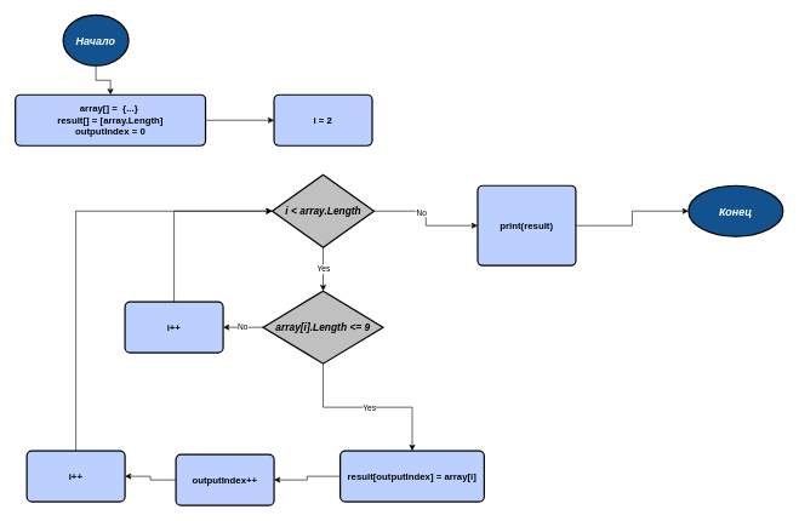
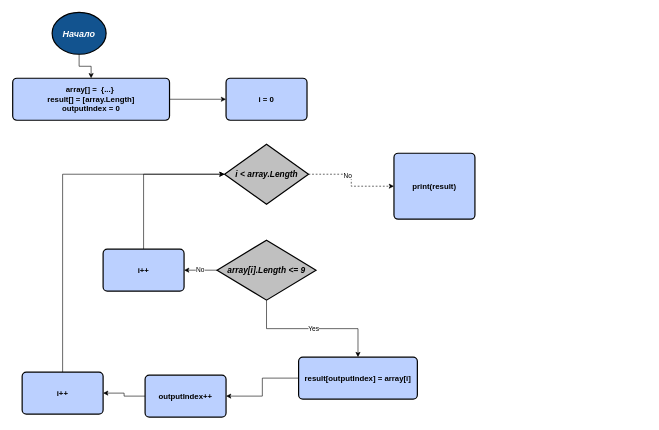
  <mxCell id="0" />
  <mxCell id="1" parent="0" />
  <mxCell id="2" style="edgeStyle=orthogonalEdgeStyle;rounded=0;orthogonalLoop=1;jettySize=auto;html=1;exitX=0.5;exitY=1;exitDx=0;exitDy=0;exitPerimeter=0;entryX=0.5;entryY=0;entryDx=0;entryDy=0;" edge="1" parent="1" source="3" target="5"><mxGeometry relative="1" as="geometry" /></mxCell>
  <mxCell id="3" value="&lt;b style=&quot;font-size: 15px;&quot;&gt;&lt;i style=&quot;font-size: 15px;&quot;&gt;&lt;font style=&quot;font-size: 15px;&quot;&gt;Начало&lt;/font&gt;&lt;/i&gt;&lt;/b&gt;" style="strokeWidth=2;html=1;shape=mxgraph.flowchart.start_1;whiteSpace=wrap;rounded=0;labelBackgroundColor=none;labelBorderColor=none;fontSize=15;fillColor=#12538F;fontColor=#FFFFFF;" vertex="1" parent="1"><mxGeometry x="86" y="20" width="90" height="70" as="geometry" /></mxCell>
  <mxCell id="4" style="edgeStyle=orthogonalEdgeStyle;rounded=0;orthogonalLoop=1;jettySize=auto;html=1;exitX=1;exitY=0.5;exitDx=0;exitDy=0;entryX=0;entryY=0.5;entryDx=0;entryDy=0;" edge="1" parent="1" source="5" target="10"><mxGeometry relative="1" as="geometry" /></mxCell>
  <mxCell id="5" value="array[] =&amp;nbsp; {...}&amp;nbsp;&lt;br&gt;result[] = [array.Length]&lt;br&gt;outputIndex = 0" style="rounded=1;whiteSpace=wrap;html=1;absoluteArcSize=1;arcSize=14;strokeWidth=2;labelBackgroundColor=none;labelBorderColor=none;strokeColor=default;fontSize=13;fontColor=#000000;fillColor=#bbd0ff;fontStyle=1" vertex="1" parent="1"><mxGeometry x="20.25" y="130" width="261.5" height="70" as="geometry" /></mxCell>
- <mxCell id="6" value="Yes" style="edgeStyle=orthogonalEdgeStyle;rounded=0;orthogonalLoop=1;jettySize=auto;html=1;exitX=0.5;exitY=1;exitDx=0;exitDy=0;exitPerimeter=0;entryX=0.5;entryY=0;entryDx=0;entryDy=0;entryPerimeter=0;" edge="1" parent="1" source="9" target="14"><mxGeometry relative="1" as="geometry" /></mxCell>
- <mxCell id="7" style="edgeStyle=orthogonalEdgeStyle;rounded=0;orthogonalLoop=1;jettySize=auto;html=1;exitX=1;exitY=0.5;exitDx=0;exitDy=0;exitPerimeter=0;entryX=0;entryY=0.5;entryDx=0;entryDy=0;" edge="1" parent="1" source="9" target="24"><mxGeometry relative="1" as="geometry" /></mxCell>
+ <mxCell id="7" style="edgeStyle=orthogonalEdgeStyle;rounded=0;orthogonalLoop=1;jettySize=auto;html=1;exitX=1;exitY=0.5;exitDx=0;exitDy=0;exitPerimeter=0;entryX=0;entryY=0.5;entryDx=0;entryDy=0;dashed=1;" edge="1" parent="1" source="9" target="24"><mxGeometry relative="1" as="geometry" /></mxCell>
  <mxCell id="8" value="No" style="edgeLabel;html=1;align=center;verticalAlign=middle;resizable=0;points=[];" vertex="1" connectable="0" parent="7"><mxGeometry x="-0.182" y="-1" relative="1" as="geometry"><mxPoint x="-1" as="offset" /></mxGeometry></mxCell>
  <mxCell id="9" value="i &amp;lt; array.Length" style="strokeWidth=2;html=1;shape=mxgraph.flowchart.decision;whiteSpace=wrap;fillColor=#c0c0c0;fontColor=#000000;fontStyle=3;fontSize=14;" vertex="1" parent="1"><mxGeometry x="373.5" y="240" width="140" height="100" as="geometry" /></mxCell>
- <mxCell id="10" value="i = 2" style="rounded=1;whiteSpace=wrap;html=1;absoluteArcSize=1;arcSize=14;strokeWidth=2;labelBackgroundColor=none;labelBorderColor=none;strokeColor=default;fontSize=13;fontColor=#000000;fillColor=#bbd0ff;fontStyle=1" vertex="1" parent="1"><mxGeometry x="376" y="130" width="135" height="70" as="geometry" /></mxCell>
+ <mxCell id="10" value="i = 0" style="rounded=1;whiteSpace=wrap;html=1;absoluteArcSize=1;arcSize=14;strokeWidth=2;labelBackgroundColor=none;labelBorderColor=none;strokeColor=default;fontSize=13;fontColor=#000000;fillColor=#bbd0ff;fontStyle=1" vertex="1" parent="1"><mxGeometry x="376" y="130" width="135" height="70" as="geometry" /></mxCell>
  <mxCell id="11" style="edgeStyle=orthogonalEdgeStyle;rounded=0;orthogonalLoop=1;jettySize=auto;html=1;exitX=0.5;exitY=1;exitDx=0;exitDy=0;exitPerimeter=0;entryX=0.5;entryY=0;entryDx=0;entryDy=0;" edge="1" parent="1" source="14" target="16"><mxGeometry relative="1" as="geometry" /></mxCell>
  <mxCell id="12" value="Yes" style="edgeLabel;html=1;align=center;verticalAlign=middle;resizable=0;points=[];" vertex="1" connectable="0" parent="11"><mxGeometry x="-0.412" relative="1" as="geometry"><mxPoint x="52" as="offset" /></mxGeometry></mxCell>
  <mxCell id="13" value="No" style="edgeStyle=orthogonalEdgeStyle;rounded=0;orthogonalLoop=1;jettySize=auto;html=1;exitX=0;exitY=0.5;exitDx=0;exitDy=0;exitPerimeter=0;entryX=1;entryY=0.5;entryDx=0;entryDy=0;" edge="1" parent="1" source="14" target="22"><mxGeometry relative="1" as="geometry" /></mxCell>
  <mxCell id="14" value="array[i].Length &amp;lt;= 9" style="strokeWidth=2;html=1;shape=mxgraph.flowchart.decision;whiteSpace=wrap;fillColor=#c0c0c0;fontColor=#000000;fontStyle=3;fontSize=14;" vertex="1" parent="1"><mxGeometry x="361" y="400" width="165" height="100" as="geometry" /></mxCell>
  <mxCell id="15" style="edgeStyle=orthogonalEdgeStyle;rounded=0;orthogonalLoop=1;jettySize=auto;html=1;exitX=0;exitY=0.5;exitDx=0;exitDy=0;entryX=1;entryY=0.5;entryDx=0;entryDy=0;" edge="1" parent="1" source="16" target="18"><mxGeometry relative="1" as="geometry" /></mxCell>
- <mxCell id="16" value="result[outputIndex] = array[i]&lt;br&gt;" style="rounded=1;whiteSpace=wrap;html=1;absoluteArcSize=1;arcSize=14;strokeWidth=2;labelBackgroundColor=none;labelBorderColor=none;strokeColor=default;fontSize=13;fontColor=#000000;fillColor=#bbd0ff;fontStyle=1" vertex="1" parent="1"><mxGeometry x="467" y="620" width="198" height="70" as="geometry" /></mxCell>
+ <mxCell id="16" value="result[outputIndex] = array[i]&lt;br&gt;" style="rounded=1;whiteSpace=wrap;html=1;absoluteArcSize=1;arcSize=14;strokeWidth=2;labelBackgroundColor=none;labelBorderColor=none;strokeColor=default;fontSize=13;fontColor=#000000;fillColor=#bbd0ff;fontStyle=1" vertex="1" parent="1"><mxGeometry x="497" y="595" width="198" height="70" as="geometry" /></mxCell>
  <mxCell id="17" style="edgeStyle=orthogonalEdgeStyle;rounded=0;orthogonalLoop=1;jettySize=auto;html=1;exitX=0;exitY=0.5;exitDx=0;exitDy=0;entryX=1;entryY=0.5;entryDx=0;entryDy=0;" edge="1" parent="1" source="18" target="20"><mxGeometry relative="1" as="geometry" /></mxCell>
  <mxCell id="18" value="outputIndex++" style="rounded=1;whiteSpace=wrap;html=1;absoluteArcSize=1;arcSize=14;strokeWidth=2;labelBackgroundColor=none;labelBorderColor=none;strokeColor=default;fontSize=13;fontColor=#000000;fillColor=#bbd0ff;fontStyle=1" vertex="1" parent="1"><mxGeometry x="241" y="625" width="135" height="70" as="geometry" /></mxCell>
  <mxCell id="19" style="edgeStyle=orthogonalEdgeStyle;rounded=0;orthogonalLoop=1;jettySize=auto;html=1;exitX=0.5;exitY=0;exitDx=0;exitDy=0;entryX=0;entryY=0.5;entryDx=0;entryDy=0;entryPerimeter=0;" edge="1" parent="1" source="20" target="9"><mxGeometry relative="1" as="geometry" /></mxCell>
  <mxCell id="20" value="i++" style="rounded=1;whiteSpace=wrap;html=1;absoluteArcSize=1;arcSize=14;strokeWidth=2;labelBackgroundColor=none;labelBorderColor=none;strokeColor=default;fontSize=13;fontColor=#000000;fillColor=#bbd0ff;fontStyle=1" vertex="1" parent="1"><mxGeometry x="36" y="620" width="135" height="70" as="geometry" /></mxCell>
  <mxCell id="21" style="edgeStyle=orthogonalEdgeStyle;rounded=0;orthogonalLoop=1;jettySize=auto;html=1;exitX=0.5;exitY=0;exitDx=0;exitDy=0;entryX=0;entryY=0.5;entryDx=0;entryDy=0;entryPerimeter=0;" edge="1" parent="1" source="22" target="9"><mxGeometry relative="1" as="geometry" /></mxCell>
  <mxCell id="22" value="i++" style="rounded=1;whiteSpace=wrap;html=1;absoluteArcSize=1;arcSize=14;strokeWidth=2;labelBackgroundColor=none;labelBorderColor=none;strokeColor=default;fontSize=13;fontColor=#000000;fillColor=#bbd0ff;fontStyle=1" vertex="1" parent="1"><mxGeometry x="171" y="415" width="135" height="70" as="geometry" /></mxCell>
- <mxCell id="23" style="edgeStyle=orthogonalEdgeStyle;rounded=0;orthogonalLoop=1;jettySize=auto;html=1;exitX=1;exitY=0.5;exitDx=0;exitDy=0;entryX=0;entryY=0.5;entryDx=0;entryDy=0;entryPerimeter=0;" edge="1" parent="1" source="24" target="25"><mxGeometry relative="1" as="geometry" /></mxCell>
  <mxCell id="24" value="print(result)" style="rounded=1;whiteSpace=wrap;html=1;absoluteArcSize=1;arcSize=14;strokeWidth=2;labelBackgroundColor=none;labelBorderColor=none;strokeColor=default;fontSize=13;fontColor=#000000;fillColor=#bbd0ff;fontStyle=1" vertex="1" parent="1"><mxGeometry x="656" y="255" width="135" height="110" as="geometry" /></mxCell>
- <mxCell id="25" value="&lt;b&gt;&lt;i&gt;Конец&lt;/i&gt;&lt;/b&gt;" style="strokeWidth=2;html=1;shape=mxgraph.flowchart.start_1;whiteSpace=wrap;rounded=0;labelBackgroundColor=none;labelBorderColor=none;fontSize=15;fillColor=#12538F;fontColor=#FFFFFF;" vertex="1" parent="1"><mxGeometry x="946" y="255" width="130" height="70" as="geometry" /></mxCell>
